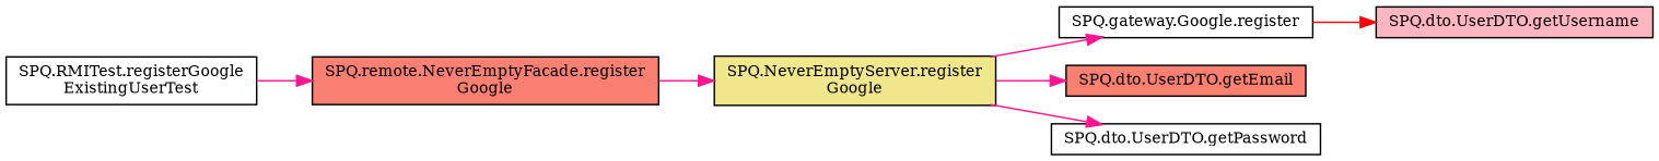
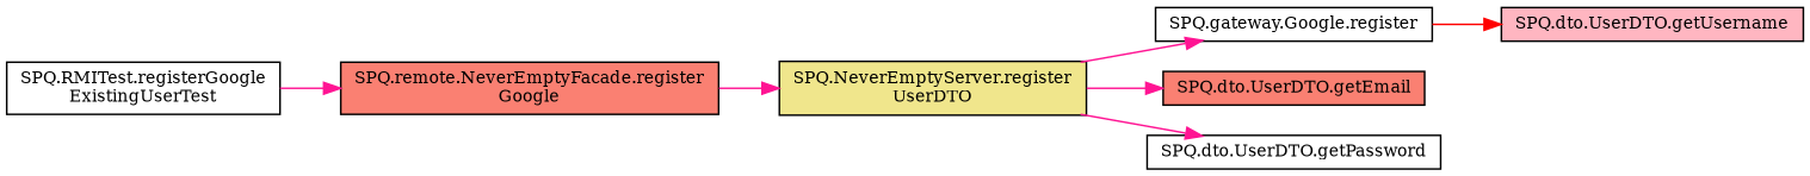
  digraph {
    fontname="DejaVu Serif"
    rankdir=LR
    node [color=black fillcolor=white fontname="DejaVu Serif" fontsize=10 shape=record style=filled]
    edge [color=deeppink fontname="DejaVu Serif" fontsize=10 labelfontname=Helvetica labelfontsize=10 style=solid]
    n1 [fontcolor=black height=0.2 label="SPQ.RMITest.registerGoogle\lExistingUserTest" width=0.4]
    n2 [fillcolor=salmon height=0.2 label="SPQ.remote.NeverEmptyFacade.register\lGoogle" width=0.4]
-   n3 [fillcolor=khaki height=0.2 label="SPQ.NeverEmptyServer.register\lGoogle" width=0.4]
+   n3 [fillcolor=khaki height=0.2 label="SPQ.NeverEmptyServer.register\lUserDTO" width=0.4]
    n4 [height=0.2 label="SPQ.gateway.Google.register" width=0.4]
    n5 [fillcolor=salmon height=0.2 label="SPQ.dto.UserDTO.getEmail" width=0.4]
    n6 [height=0.2 label="SPQ.dto.UserDTO.getPassword" width=0.4]
    n7 [fillcolor=lightpink height=0.2 label="SPQ.dto.UserDTO.getUsername" width=0.4]
    n1 -> n2
    n2 -> n3
    n3 -> n4
    n3 -> n5
    n3 -> n6
    n4 -> n7 [color=red]
  }
